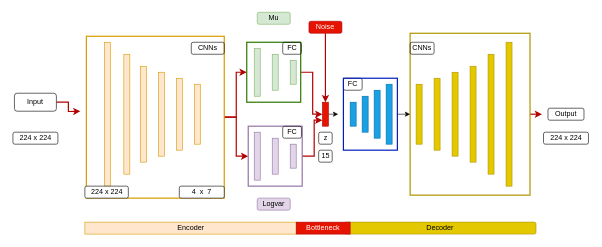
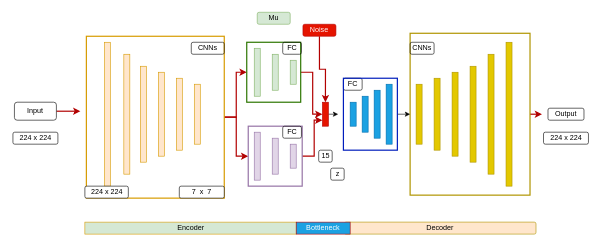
  <mxCell id="0" />
  <mxCell id="1" parent="0" />
  <mxCell id="2" value="" style="rounded=0;whiteSpace=wrap;html=1;fillColor=#ffe6cc;strokeColor=#d79b00;" vertex="1" parent="1"><mxGeometry x="173" y="70" width="10" height="240" as="geometry" /></mxCell>
  <mxCell id="3" value="" style="rounded=0;whiteSpace=wrap;html=1;fillColor=#ffe6cc;strokeColor=#d79b00;" vertex="1" parent="1"><mxGeometry x="205.5" y="90" width="10" height="200" as="geometry" /></mxCell>
  <mxCell id="4" value="" style="rounded=0;whiteSpace=wrap;html=1;fillColor=#ffe6cc;strokeColor=#d79b00;" vertex="1" parent="1"><mxGeometry x="233" y="110" width="10" height="160" as="geometry" /></mxCell>
  <mxCell id="5" value="" style="rounded=0;whiteSpace=wrap;html=1;fillColor=#ffe6cc;strokeColor=#d79b00;" vertex="1" parent="1"><mxGeometry x="263" y="120" width="10" height="140" as="geometry" /></mxCell>
  <mxCell id="6" value="" style="rounded=0;whiteSpace=wrap;html=1;fillColor=#ffe6cc;strokeColor=#d79b00;" vertex="1" parent="1"><mxGeometry x="293" y="130" width="10" height="120" as="geometry" /></mxCell>
  <mxCell id="7" value="" style="rounded=0;whiteSpace=wrap;html=1;fillColor=#ffe6cc;strokeColor=#d79b00;" vertex="1" parent="1"><mxGeometry x="323" y="140" width="10" height="100" as="geometry" /></mxCell>
  <mxCell id="8" value="" style="rounded=0;whiteSpace=wrap;html=1;fillColor=#d5e8d4;strokeColor=#82b366;" vertex="1" parent="1"><mxGeometry x="483" y="100" width="10" height="40" as="geometry" /></mxCell>
  <mxCell id="9" style="edgeStyle=orthogonalEdgeStyle;rounded=0;orthogonalLoop=1;jettySize=auto;html=1;exitX=1;exitY=0.5;exitDx=0;exitDy=0;" edge="1" parent="1" source="10"><mxGeometry relative="1" as="geometry"><mxPoint x="563" y="190" as="targetPoint" /></mxGeometry></mxCell>
  <mxCell id="10" value="" style="rounded=0;whiteSpace=wrap;html=1;fillColor=#e51400;fontColor=#ffffff;strokeColor=#B20000;" vertex="1" parent="1"><mxGeometry x="536.75" y="170" width="10" height="40" as="geometry" /></mxCell>
  <mxCell id="11" value="" style="rounded=0;whiteSpace=wrap;html=1;fillColor=#d5e8d4;strokeColor=#82b366;" vertex="1" parent="1"><mxGeometry x="423" y="80" width="10" height="80" as="geometry" /></mxCell>
  <mxCell id="12" value="" style="rounded=0;whiteSpace=wrap;html=1;fillColor=#d5e8d4;strokeColor=#82b366;" vertex="1" parent="1"><mxGeometry x="453" y="90" width="10" height="60" as="geometry" /></mxCell>
  <mxCell id="13" value="" style="rounded=0;whiteSpace=wrap;html=1;fillColor=#e1d5e7;strokeColor=#9673a6;" vertex="1" parent="1"><mxGeometry x="483" y="240" width="10" height="40" as="geometry" /></mxCell>
  <mxCell id="14" value="" style="rounded=0;whiteSpace=wrap;html=1;fillColor=#e1d5e7;strokeColor=#9673a6;" vertex="1" parent="1"><mxGeometry x="423" y="220" width="10" height="80" as="geometry" /></mxCell>
  <mxCell id="15" value="" style="rounded=0;whiteSpace=wrap;html=1;fillColor=#e1d5e7;strokeColor=#9673a6;" vertex="1" parent="1"><mxGeometry x="453" y="230" width="10" height="60" as="geometry" /></mxCell>
  <mxCell id="16" value="" style="rounded=0;whiteSpace=wrap;html=1;fillColor=#e3c800;fontColor=#000000;strokeColor=#B09500;" vertex="1" parent="1"><mxGeometry x="843" y="70" width="10" height="240" as="geometry" /></mxCell>
  <mxCell id="17" value="" style="rounded=0;whiteSpace=wrap;html=1;fillColor=#e3c800;fontColor=#000000;strokeColor=#B09500;" vertex="1" parent="1"><mxGeometry x="813" y="90" width="10" height="200" as="geometry" /></mxCell>
  <mxCell id="18" value="" style="rounded=0;whiteSpace=wrap;html=1;fillColor=#e3c800;fontColor=#000000;strokeColor=#B09500;" vertex="1" parent="1"><mxGeometry x="783" y="110" width="10" height="160" as="geometry" /></mxCell>
  <mxCell id="19" value="" style="rounded=0;whiteSpace=wrap;html=1;direction=west;fillColor=#e3c800;fontColor=#000000;strokeColor=#B09500;" vertex="1" parent="1"><mxGeometry x="753" y="120" width="10" height="140" as="geometry" /></mxCell>
  <mxCell id="20" value="" style="rounded=0;whiteSpace=wrap;html=1;fillColor=#e3c800;fontColor=#000000;strokeColor=#B09500;" vertex="1" parent="1"><mxGeometry x="723" y="130" width="10" height="120" as="geometry" /></mxCell>
  <mxCell id="21" value="" style="rounded=0;whiteSpace=wrap;html=1;fillColor=#e3c800;fontColor=#000000;strokeColor=#B09500;" vertex="1" parent="1"><mxGeometry x="693" y="140" width="10" height="100" as="geometry" /></mxCell>
  <mxCell id="22" style="edgeStyle=orthogonalEdgeStyle;rounded=0;orthogonalLoop=1;jettySize=auto;html=1;entryX=0;entryY=0.5;entryDx=0;entryDy=0;fillColor=#e51400;strokeColor=#B20000;strokeWidth=2;" edge="1" parent="1" source="24" target="26"><mxGeometry relative="1" as="geometry" /></mxCell>
  <mxCell id="23" style="edgeStyle=orthogonalEdgeStyle;rounded=0;orthogonalLoop=1;jettySize=auto;html=1;entryX=0;entryY=0.5;entryDx=0;entryDy=0;fillColor=#e51400;strokeColor=#B20000;strokeWidth=2;" edge="1" parent="1" source="24" target="28"><mxGeometry relative="1" as="geometry" /></mxCell>
  <mxCell id="24" value="" style="rounded=0;whiteSpace=wrap;html=1;fillColor=none;strokeColor=#d79b00;fillStyle=auto;strokeWidth=2;" vertex="1" parent="1"><mxGeometry x="143" y="60" width="230" height="270" as="geometry" /></mxCell>
  <mxCell id="25" style="edgeStyle=orthogonalEdgeStyle;rounded=0;orthogonalLoop=1;jettySize=auto;html=1;exitX=1;exitY=0.5;exitDx=0;exitDy=0;entryX=0;entryY=0.5;entryDx=0;entryDy=0;fillColor=#e51400;strokeColor=#B20000;strokeWidth=2;" edge="1" parent="1" source="26" target="10"><mxGeometry relative="1" as="geometry" /></mxCell>
  <mxCell id="26" value="" style="rounded=0;whiteSpace=wrap;html=1;fillColor=none;fontColor=#ffffff;strokeColor=#2D7600;fillStyle=auto;strokeWidth=2;" vertex="1" parent="1"><mxGeometry x="410.5" y="70" width="90" height="100" as="geometry" /></mxCell>
  <mxCell id="27" style="edgeStyle=orthogonalEdgeStyle;rounded=0;orthogonalLoop=1;jettySize=auto;html=1;exitX=1;exitY=0.5;exitDx=0;exitDy=0;entryX=0;entryY=0.75;entryDx=0;entryDy=0;fillColor=#e51400;strokeColor=#B20000;strokeWidth=2;" edge="1" parent="1" source="28" target="10"><mxGeometry relative="1" as="geometry" /></mxCell>
  <mxCell id="28" value="" style="rounded=0;whiteSpace=wrap;html=1;fillColor=none;strokeColor=#9673a6;strokeWidth=2;" vertex="1" parent="1"><mxGeometry x="413" y="210" width="90" height="100" as="geometry" /></mxCell>
  <mxCell id="29" style="edgeStyle=orthogonalEdgeStyle;rounded=0;orthogonalLoop=1;jettySize=auto;html=1;exitX=1;exitY=0.5;exitDx=0;exitDy=0;fillColor=#e51400;strokeColor=#B20000;strokeWidth=2;" edge="1" parent="1" source="30"><mxGeometry relative="1" as="geometry"><mxPoint x="903" y="190" as="targetPoint" /></mxGeometry></mxCell>
  <mxCell id="30" value="" style="rounded=0;whiteSpace=wrap;html=1;fillColor=none;strokeColor=#B09500;fillStyle=auto;strokeWidth=2;fontColor=#000000;" vertex="1" parent="1"><mxGeometry x="683" y="55" width="200" height="270" as="geometry" /></mxCell>
- <mxCell id="31" value="Logvar" style="rounded=1;whiteSpace=wrap;html=1;fillColor=#e1d5e7;strokeColor=#9673a6;" vertex="1" parent="1"><mxGeometry x="428" y="330" width="55" height="20" as="geometry" /></mxCell>
  <mxCell id="32" value="Mu" style="rounded=1;whiteSpace=wrap;html=1;fillColor=#d5e8d4;strokeColor=#82b366;" vertex="1" parent="1"><mxGeometry x="428" y="20" width="55" height="20" as="geometry" /></mxCell>
  <mxCell id="33" style="edgeStyle=orthogonalEdgeStyle;rounded=0;orthogonalLoop=1;jettySize=auto;html=1;exitX=0.5;exitY=1;exitDx=0;exitDy=0;entryX=0.5;entryY=0;entryDx=0;entryDy=0;fillColor=#e51400;strokeColor=#B20000;strokeWidth=2;" edge="1" parent="1" source="34" target="10"><mxGeometry relative="1" as="geometry" /></mxCell>
- <mxCell id="34" value="Noise" style="rounded=1;whiteSpace=wrap;html=1;fillColor=#e51400;fontColor=#ffffff;strokeColor=#B20000;" vertex="1" parent="1"><mxGeometry x="514.25" y="35" width="55" height="20" as="geometry" /></mxCell>
- <mxCell id="35" value="z" style="rounded=1;whiteSpace=wrap;html=1;fillColor=none;" vertex="1" parent="1"><mxGeometry x="530.5" y="220" width="22.5" height="20" as="geometry" /></mxCell>
- <mxCell id="36" value="Decoder" style="rounded=1;whiteSpace=wrap;html=1;fillColor=#e3c800;fontColor=#000000;strokeColor=#B09500;" vertex="1" parent="1"><mxGeometry x="573" y="370" width="320" height="20" as="geometry" /></mxCell>
+ <mxCell id="34" value="Noise" style="rounded=1;whiteSpace=wrap;html=1;fillColor=#e51400;fontColor=#ffffff;strokeColor=#B20000;" vertex="1" parent="1"><mxGeometry x="504.25" y="40" width="55" height="20" as="geometry" /></mxCell>
+ <mxCell id="35" value="z" style="rounded=1;whiteSpace=wrap;html=1;fillColor=none;" vertex="1" parent="1"><mxGeometry x="550.5" y="280" width="22.5" height="20" as="geometry" /></mxCell>
+ <mxCell id="36" value="Decoder" style="rounded=1;whiteSpace=wrap;html=1;fillColor=#ffe6cc;fontColor=#000000;strokeColor=#B09500;" vertex="1" parent="1"><mxGeometry x="573" y="370" width="320" height="20" as="geometry" /></mxCell>
  <mxCell id="37" value="FC" style="rounded=1;whiteSpace=wrap;html=1;fillColor=none;" vertex="1" parent="1"><mxGeometry x="571.75" y="130" width="31.25" height="20" as="geometry" /></mxCell>
  <mxCell id="38" value="CNNs" style="rounded=1;whiteSpace=wrap;html=1;fillColor=none;" vertex="1" parent="1"><mxGeometry x="683" y="70" width="40" height="20" as="geometry" /></mxCell>
  <mxCell id="39" value="CNNs" style="rounded=1;whiteSpace=wrap;html=1;fillColor=none;" vertex="1" parent="1"><mxGeometry x="318" y="70" width="55" height="20" as="geometry" /></mxCell>
  <mxCell id="40" value="" style="rounded=0;whiteSpace=wrap;html=1;fillColor=#1ba1e2;fontColor=#ffffff;strokeColor=#006EAF;" vertex="1" parent="1"><mxGeometry x="583" y="170" width="10" height="40" as="geometry" /></mxCell>
  <mxCell id="41" value="" style="rounded=0;whiteSpace=wrap;html=1;fillColor=#1ba1e2;fontColor=#ffffff;strokeColor=#006EAF;" vertex="1" parent="1"><mxGeometry x="603" y="160" width="10" height="60" as="geometry" /></mxCell>
  <mxCell id="42" value="" style="rounded=0;whiteSpace=wrap;html=1;fillColor=#1ba1e2;fontColor=#ffffff;strokeColor=#006EAF;" vertex="1" parent="1"><mxGeometry x="623" y="150" width="10" height="80" as="geometry" /></mxCell>
  <mxCell id="43" value="" style="rounded=0;whiteSpace=wrap;html=1;fillColor=#1ba1e2;fontColor=#ffffff;strokeColor=#006EAF;" vertex="1" parent="1"><mxGeometry x="643" y="140" width="10" height="100" as="geometry" /></mxCell>
  <mxCell id="44" style="edgeStyle=orthogonalEdgeStyle;rounded=0;orthogonalLoop=1;jettySize=auto;html=1;exitX=1;exitY=0.5;exitDx=0;exitDy=0;entryX=0;entryY=0.5;entryDx=0;entryDy=0;" edge="1" parent="1" source="45" target="30"><mxGeometry relative="1" as="geometry" /></mxCell>
  <mxCell id="45" value="" style="rounded=0;whiteSpace=wrap;html=1;fillColor=none;strokeColor=#001DBC;strokeWidth=2;fontColor=#ffffff;" vertex="1" parent="1"><mxGeometry x="571.75" y="130" width="90" height="120" as="geometry" /></mxCell>
  <mxCell id="46" value="FC" style="rounded=1;whiteSpace=wrap;html=1;fillColor=none;" vertex="1" parent="1"><mxGeometry x="470.5" y="210" width="31.25" height="20" as="geometry" /></mxCell>
  <mxCell id="47" value="FC" style="rounded=1;whiteSpace=wrap;html=1;fillColor=none;" vertex="1" parent="1"><mxGeometry x="470.5" y="70" width="31.25" height="20" as="geometry" /></mxCell>
  <mxCell id="48" style="edgeStyle=orthogonalEdgeStyle;rounded=0;orthogonalLoop=1;jettySize=auto;html=1;exitX=1;exitY=0.5;exitDx=0;exitDy=0;fillColor=#e51400;strokeColor=#B20000;strokeWidth=2;" edge="1" parent="1" source="49"><mxGeometry relative="1" as="geometry"><mxPoint x="133" y="185" as="targetPoint" /></mxGeometry></mxCell>
- <mxCell id="49" value="Input" style="rounded=1;whiteSpace=wrap;html=1;" vertex="1" parent="1"><mxGeometry x="23" y="155" width="70" height="30" as="geometry" /></mxCell>
+ <mxCell id="49" value="Input" style="rounded=1;whiteSpace=wrap;html=1;" vertex="1" parent="1"><mxGeometry x="23" y="170" width="70" height="30" as="geometry" /></mxCell>
  <mxCell id="50" value="Output" style="rounded=1;whiteSpace=wrap;html=1;" vertex="1" parent="1"><mxGeometry x="913" y="180" width="60" height="20" as="geometry" /></mxCell>
  <mxCell id="51" value="224 x 224" style="rounded=1;whiteSpace=wrap;html=1;" vertex="1" parent="1"><mxGeometry x="20.5" y="220" width="75" height="20" as="geometry" /></mxCell>
  <mxCell id="52" value="224 x 224" style="rounded=1;whiteSpace=wrap;html=1;" vertex="1" parent="1"><mxGeometry x="140.5" y="310" width="72.5" height="20" as="geometry" /></mxCell>
- <mxCell id="53" value="4&amp;nbsp; x&amp;nbsp; 7" style="rounded=1;whiteSpace=wrap;html=1;" vertex="1" parent="1"><mxGeometry x="298" y="310" width="75" height="20" as="geometry" /></mxCell>
+ <mxCell id="53" value="7&amp;nbsp; x&amp;nbsp; 7" style="rounded=1;whiteSpace=wrap;html=1;" vertex="1" parent="1"><mxGeometry x="298" y="310" width="75" height="20" as="geometry" /></mxCell>
  <mxCell id="54" value="15" style="rounded=1;whiteSpace=wrap;html=1;fillColor=none;" vertex="1" parent="1"><mxGeometry x="530.5" y="250" width="22.5" height="20" as="geometry" /></mxCell>
  <mxCell id="55" value="224 x 224" style="rounded=1;whiteSpace=wrap;html=1;" vertex="1" parent="1"><mxGeometry x="905.5" y="220" width="75" height="20" as="geometry" /></mxCell>
- <mxCell id="56" value="Encoder" style="rounded=0;whiteSpace=wrap;html=1;fillColor=#ffe6cc;strokeColor=#d79b00;" vertex="1" parent="1"><mxGeometry x="140.5" y="370" width="352.5" height="20" as="geometry" /></mxCell>
- <mxCell id="57" value="Bottleneck" style="rounded=0;whiteSpace=wrap;html=1;fillColor=#e51400;fontColor=#ffffff;strokeColor=#B20000;direction=west;" vertex="1" parent="1"><mxGeometry x="493" y="370" width="90" height="20" as="geometry" /></mxCell>
+ <mxCell id="56" value="Encoder" style="rounded=0;whiteSpace=wrap;html=1;fillColor=#d5e8d4;strokeColor=#d79b00;" vertex="1" parent="1"><mxGeometry x="140.5" y="370" width="352.5" height="20" as="geometry" /></mxCell>
+ <mxCell id="57" value="Bottleneck" style="rounded=0;whiteSpace=wrap;html=1;fillColor=#1ba1e2;fontColor=#ffffff;strokeColor=#B20000;direction=west;" vertex="1" parent="1"><mxGeometry x="493" y="370" width="90" height="20" as="geometry" /></mxCell>
